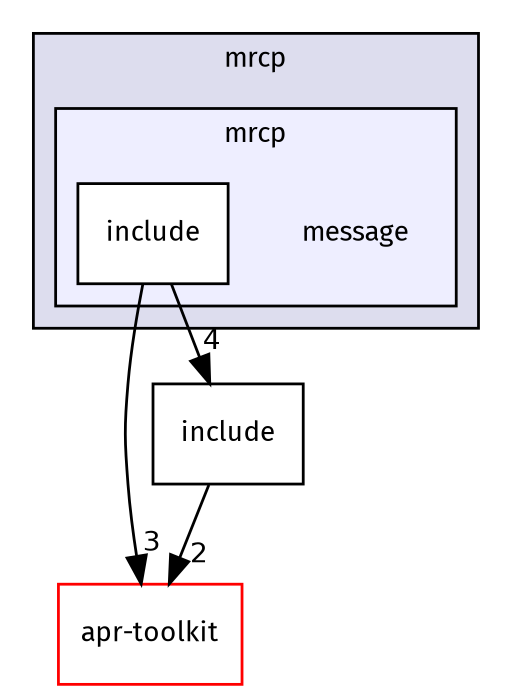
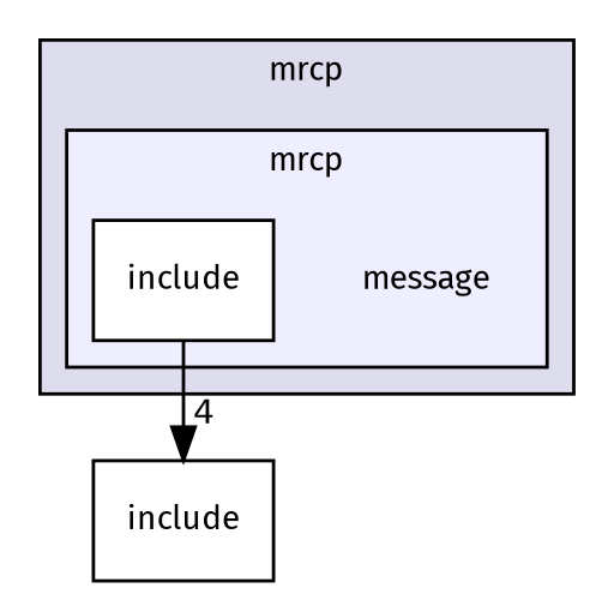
  digraph {
    compound=true
    fontname="Fira Sans"
    node [fontname="Fira Sans" fontsize=10 shape=box]
    edge [labeldistance=1.5 labelfontname=Helvetica labelfontsize=10 fontname="Fira Sans"]
    n1 [label=message shape=plaintext]
    n2 [color=black fillcolor=white label=include style=filled]
-   n3 [color=red fillcolor=white label="apr-toolkit" style=filled]
    n4 [label=include]
    subgraph cluster_1 {
      bgcolor="#ddddee"
      fontsize=10
      label=mrcp
      pencolor=black
      subgraph cluster_2 {
        bgcolor="#eeeeff"
        fontsize=10
        pencolor=black
        n1
        n2
      }
    }
-   n2 -> n3 [headlabel=3]
    n2 -> n4 [headlabel=4]
-   n4 -> n3 [headlabel=2]
  }
